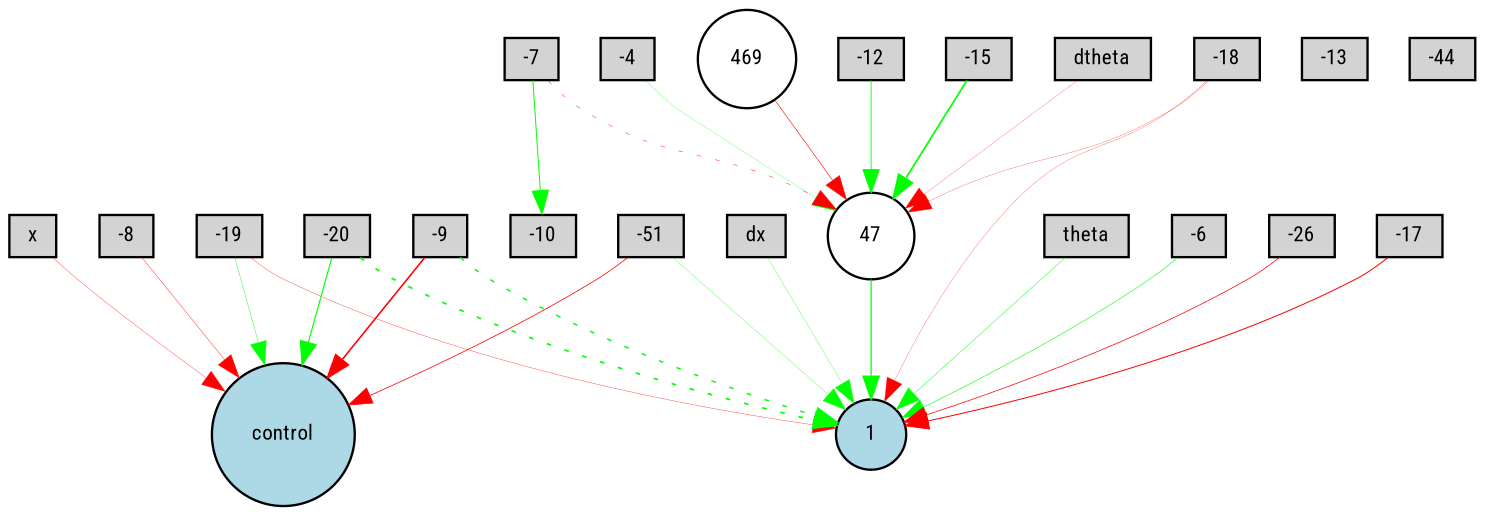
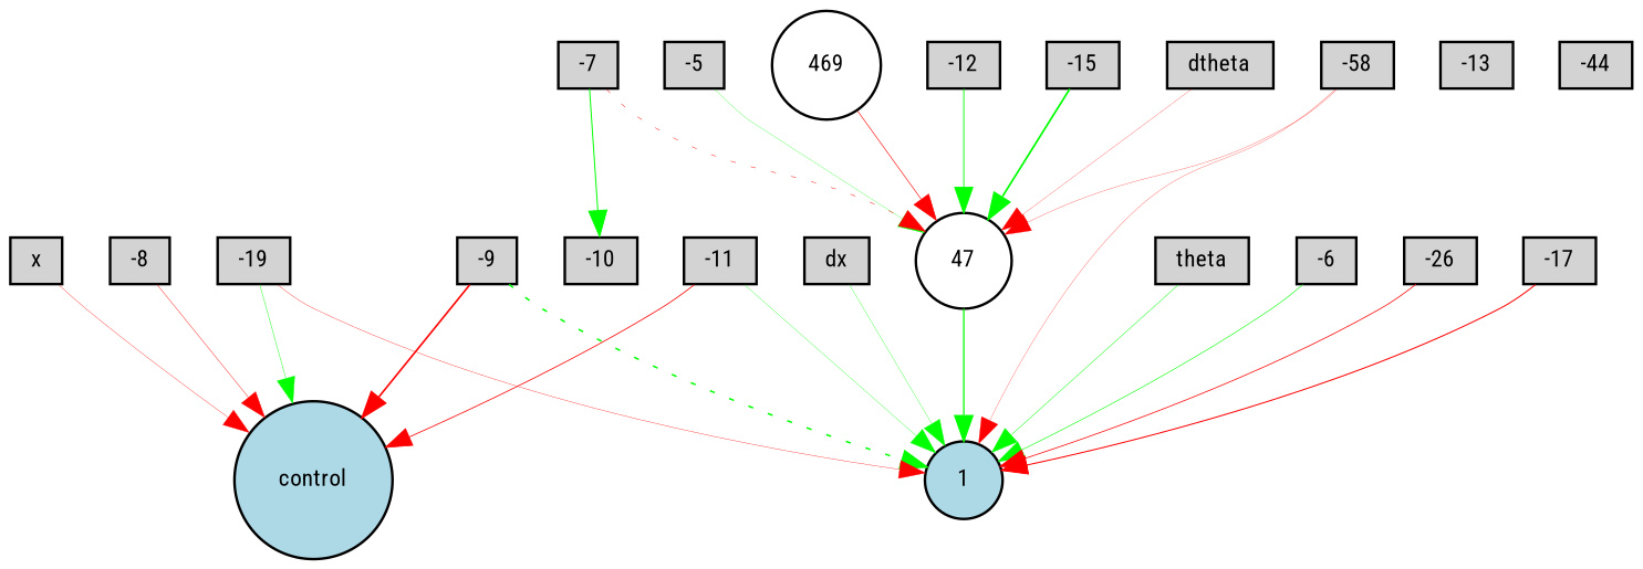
  digraph {
    fontname="Roboto Condensed"
    node [fillcolor=lightgray fontname="Roboto Condensed" fontsize=9 shape=box style=filled]
    edge [color=green fontname="Roboto Condensed" style=solid]
    x [height=0.2 width=0.2]
    control [fillcolor=lightblue height=0.2 shape=circle width=0.2]
    dx [height=0.2 width=0.2]
    1 [fillcolor=lightblue height=0.2 shape=circle width=0.2]
    47 [fillcolor=white height=0.2 shape=circle width=0.2]
    theta [height=0.2 width=0.2]
    dtheta [height=0.2 width=0.2]
-   -5 [height=0.2 width=0.2 label=-4]
+   -5 [height=0.2 width=0.2]
    -6 [height=0.2 width=0.2]
    -7 [height=0.2 width=0.2]
    -10 [height=0.2 width=0.2]
    469 [fillcolor=white height=0.2 shape=circle width=0.2]
    -8 [height=0.2 width=0.2]
    -9 [height=0.2 width=0.2]
-   -11 [height=0.2 width=0.2 label=-51]
+   -11 [height=0.2 width=0.2]
    -12 [height=0.2 width=0.2]
    -13 [height=0.2 width=0.2]
    n18 [height=0.2 label=-44 width=0.2]
    -15 [height=0.2 width=0.2]
    n20 [height=0.2 label=-26 width=0.2]
    -17 [height=0.2 width=0.2]
-   -18 [height=0.2 width=0.2]
+   -18 [height=0.2 width=0.2 label=-58]
    -19 [height=0.2 width=0.2]
-   -20 [height=0.2 width=0.2]
    x -> control [color=red penwidth=0.13598633088748557]
    dx -> 1 [penwidth=0.12827101531946472]
    47 -> 1 [penwidth=0.5301731268540619]
    theta -> 1 [penwidth=0.19078218559248816]
    dtheta -> 47 [color=red penwidth=0.1008904035608949]
    -5 -> 47 [penwidth=0.11093012405448098]
    -6 -> 1 [penwidth=0.24371858929205095]
    -7 -> 47 [color=red penwidth=0.18481203004308167 style=dotted]
    -7 -> -10 [penwidth=0.41753474339902963]
    469 -> 47 [color=red penwidth=0.25244496802610566]
    -8 -> control [color=red penwidth=0.1672956921443105]
    -9 -> control [color=red penwidth=0.6740730502753977]
    -9 -> 1 [penwidth=0.6285699729599107 style=dotted]
    -11 -> control [color=red penwidth=0.32411694973252325]
    -11 -> 1 [penwidth=0.12467884743783111]
    -12 -> 47 [penwidth=0.37113223000710793]
    -15 -> 47 [penwidth=0.71206514142988]
    n20 -> 1 [color=red penwidth=0.30905573878655024]
    -17 -> 1 [color=red penwidth=0.42225491577227015]
    -18 -> 1 [color=red penwidth=0.10559925208269247]
    -18 -> 47 [color=red penwidth=0.1079367508904823]
    -19 -> control [penwidth=0.17534951698565449]
    -19 -> 1 [color=red penwidth=0.13962461379129545]
-   -20 -> control [penwidth=0.48767375446145345]
-   -20 -> 1 [penwidth=0.7170735064166586 style=dotted]
  }
